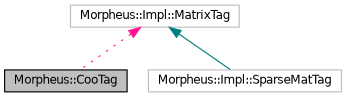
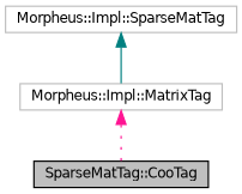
  digraph {
    node [color=grey75 fillcolor=white fontname=Helvetica fontsize=10 shape=record style=filled]
    edge [dir=back fontname=Helvetica fontsize=10 labelfontname=Helvetica labelfontsize=10]
-   n1 [color=black fillcolor=grey75 fontcolor=black height=0.2 label="Morpheus::CooTag" width=0.4]
+   n1 [color=black fillcolor=grey75 fontcolor=black height=0.2 label="SparseMatTag::CooTag" width=0.4]
    n2 [height=0.2 label="Morpheus::Impl::SparseMatTag" width=0.4]
    n3 [height=0.2 label="Morpheus::Impl::MatrixTag" width=0.4]
    n3 -> n1 [color=deeppink style=dotted]
-   n3 -> n2 [color=teal style=solid]
+   n2 -> n3 [color=teal style=solid]
  }
